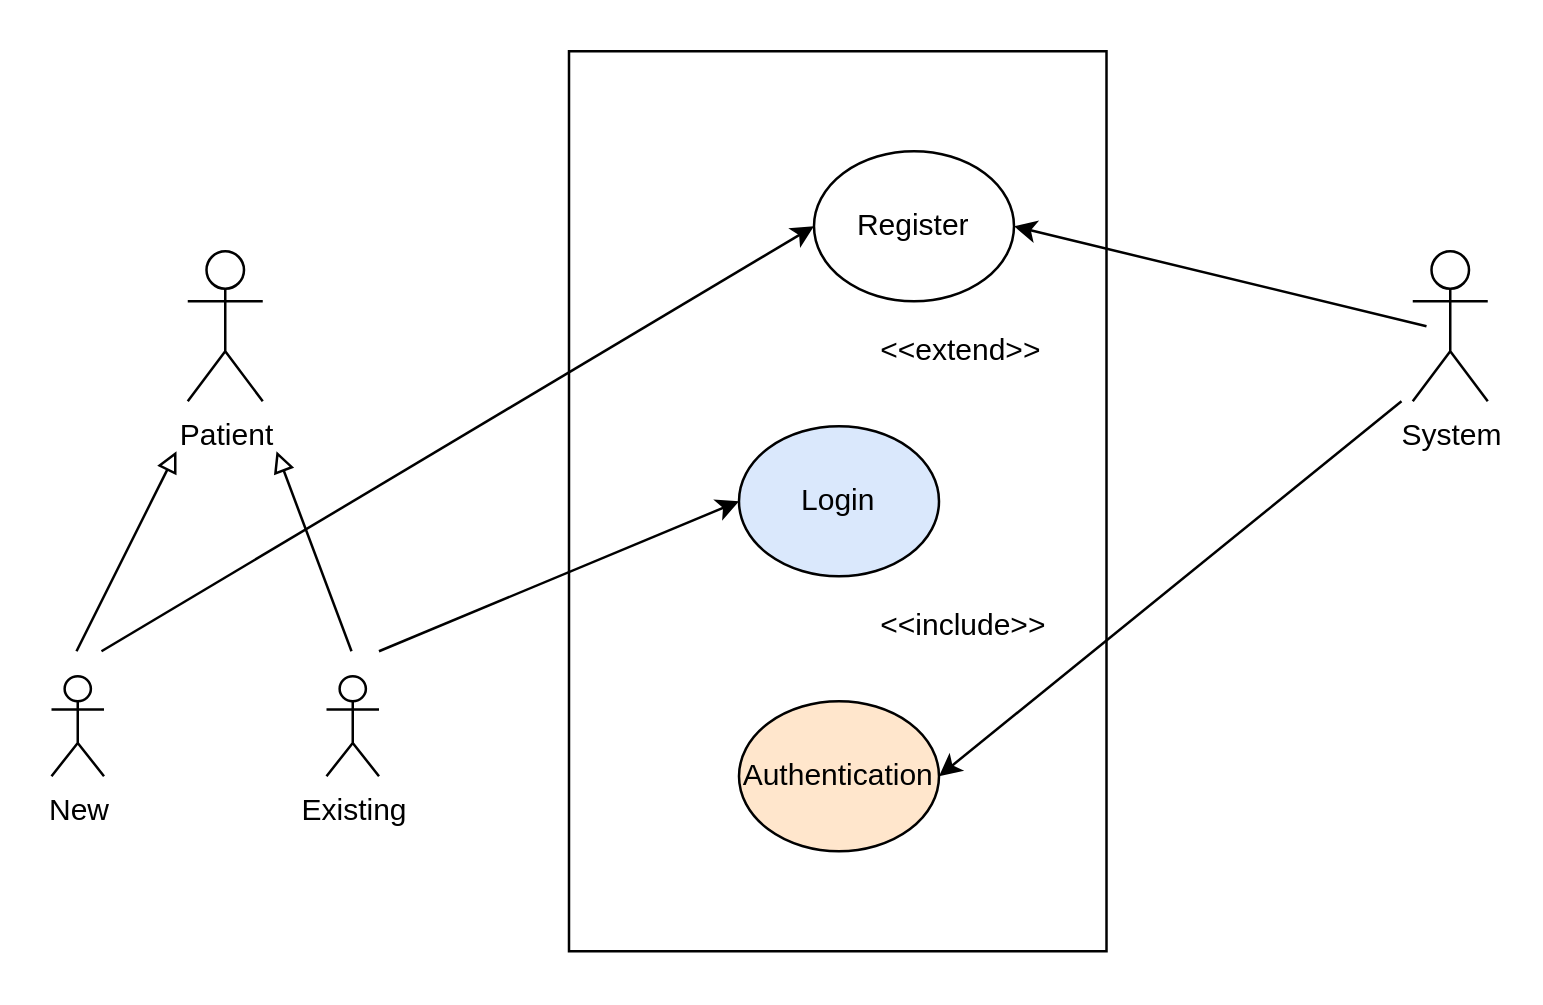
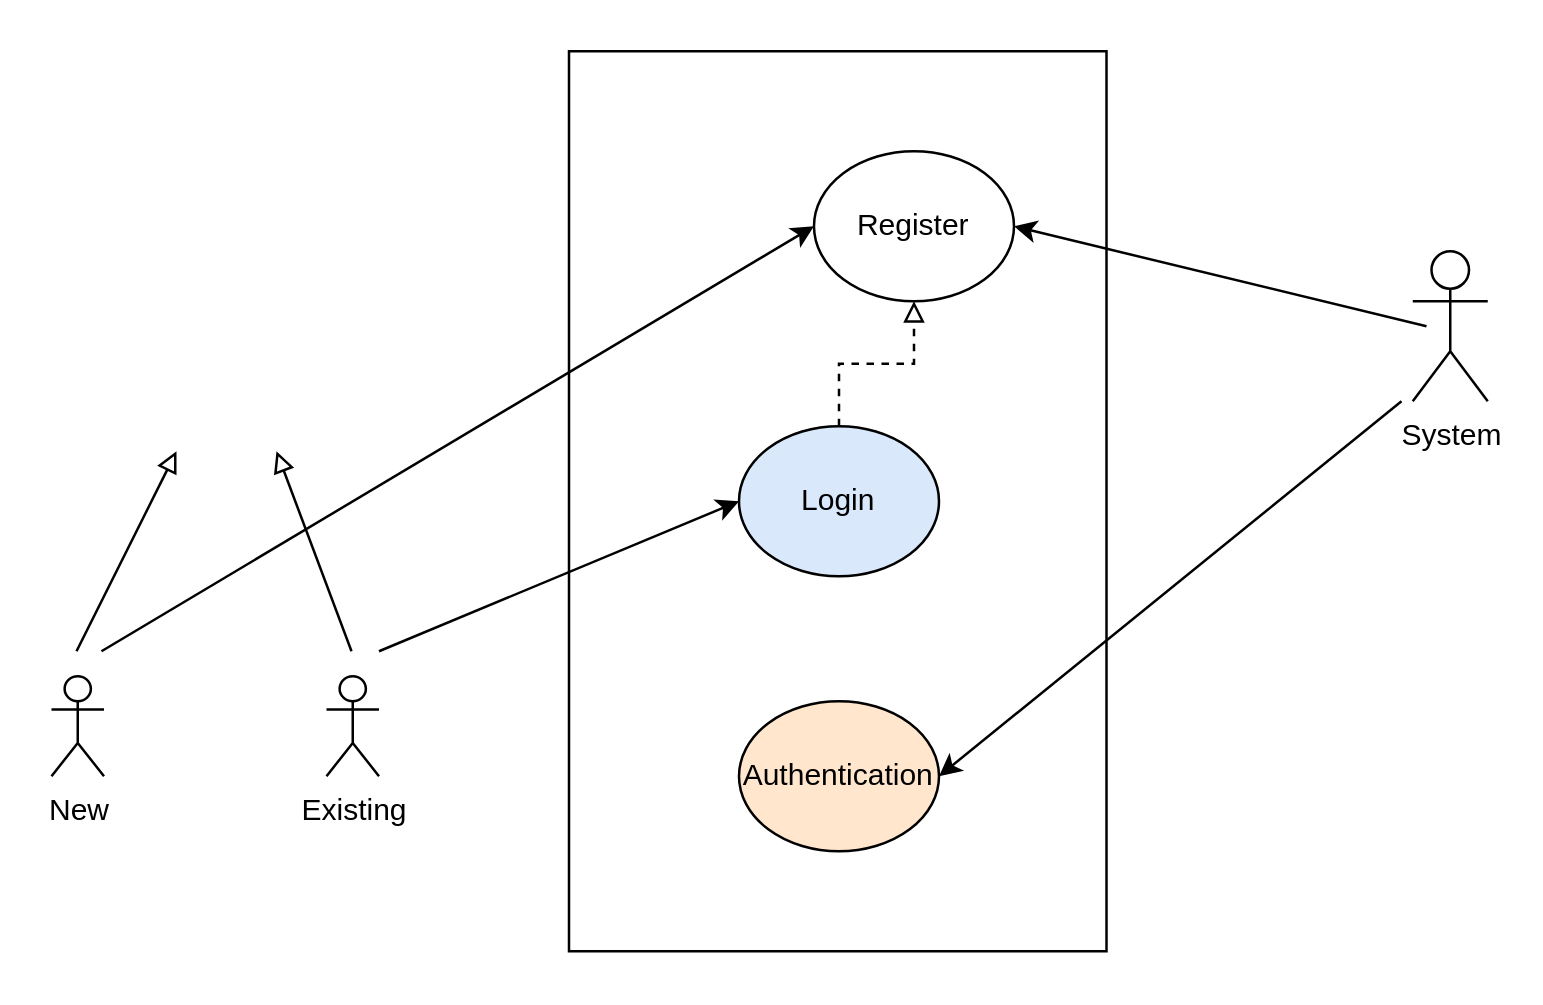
  <mxCell id="0" />
  <mxCell id="1" parent="0" />
- <mxCell id="2" value="Patient" style="shape=umlActor;verticalLabelPosition=bottom;labelBackgroundColor=#ffffff;verticalAlign=top;html=1;" vertex="1" parent="1"><mxGeometry x="74.5" y="100" width="30" height="60" as="geometry" /></mxCell>
  <mxCell id="3" value="New" style="shape=umlActor;verticalLabelPosition=bottom;labelBackgroundColor=#ffffff;verticalAlign=top;html=1;" vertex="1" parent="1"><mxGeometry x="20" y="270" width="21" height="40" as="geometry" /></mxCell>
  <mxCell id="4" value="Existing" style="shape=umlActor;verticalLabelPosition=bottom;labelBackgroundColor=#ffffff;verticalAlign=top;html=1;" vertex="1" parent="1"><mxGeometry x="130" y="270" width="21" height="40" as="geometry" /></mxCell>
  <mxCell id="5" value="System" style="shape=umlActor;verticalLabelPosition=bottom;labelBackgroundColor=#ffffff;verticalAlign=top;html=1;" vertex="1" parent="1"><mxGeometry x="564.5" y="100" width="30" height="60" as="geometry" /></mxCell>
  <mxCell id="6" value="Register" style="ellipse;whiteSpace=wrap;html=1;" vertex="1" parent="1"><mxGeometry x="325" y="60" width="80" height="60" as="geometry" /></mxCell>
+ <mxCell id="7" value="" style="edgeStyle=orthogonalEdgeStyle;rounded=0;orthogonalLoop=1;jettySize=auto;html=1;dashed=1;endArrow=block;endFill=0;" edge="1" parent="1" source="8" target="6"><mxGeometry relative="1" as="geometry" /></mxCell>
  <mxCell id="8" value="Login" style="ellipse;whiteSpace=wrap;html=1;fillColor=#dae8fc;" vertex="1" parent="1"><mxGeometry x="295" y="170" width="80" height="60" as="geometry" /></mxCell>
  <mxCell id="9" value="Authentication" style="ellipse;whiteSpace=wrap;html=1;fillColor=#ffe6cc;" vertex="1" parent="1"><mxGeometry x="295" y="280" width="80" height="60" as="geometry" /></mxCell>
  <mxCell id="10" value="" style="endArrow=classic;html=1;entryX=0;entryY=0.5;entryDx=0;entryDy=0;" edge="1" parent="1" target="6"><mxGeometry width="50" height="50" relative="1" as="geometry"><mxPoint x="40" y="260" as="sourcePoint" /><mxPoint x="180" y="90" as="targetPoint" /></mxGeometry></mxCell>
  <mxCell id="11" value="" style="endArrow=block;html=1;endFill=0;" edge="1" parent="1"><mxGeometry width="50" height="50" relative="1" as="geometry"><mxPoint x="30" y="260" as="sourcePoint" /><mxPoint x="70" y="180" as="targetPoint" /></mxGeometry></mxCell>
  <mxCell id="12" value="" style="endArrow=block;html=1;endFill=0;" edge="1" parent="1"><mxGeometry width="50" height="50" relative="1" as="geometry"><mxPoint x="140" y="260" as="sourcePoint" /><mxPoint x="110" y="180" as="targetPoint" /></mxGeometry></mxCell>
- <mxCell id="13" value="&amp;lt;&amp;lt;extend&amp;gt;&amp;gt;" style="text;html=1;resizable=0;points=[];autosize=1;align=left;verticalAlign=top;spacingTop=-4;" vertex="1" parent="1"><mxGeometry x="350" y="130" width="80" height="20" as="geometry" /></mxCell>
  <mxCell id="14" value="" style="endArrow=classic;html=1;entryX=1;entryY=0.5;entryDx=0;entryDy=0;" edge="1" parent="1" target="6"><mxGeometry width="50" height="50" relative="1" as="geometry"><mxPoint x="570" y="130" as="sourcePoint" /><mxPoint x="564.5" y="125" as="targetPoint" /></mxGeometry></mxCell>
- <mxCell id="15" value="&amp;lt;&amp;lt;include&amp;gt;&amp;gt;" style="text;html=1;resizable=0;points=[];autosize=1;align=left;verticalAlign=top;spacingTop=-4;" vertex="1" parent="1"><mxGeometry x="350" y="240" width="80" height="20" as="geometry" /></mxCell>
  <mxCell id="16" value="" style="rounded=0;whiteSpace=wrap;html=1;fillColor=none;" vertex="1" parent="1"><mxGeometry x="227" y="20" width="215" height="360" as="geometry" /></mxCell>
  <mxCell id="17" value="" style="endArrow=classic;html=1;entryX=0;entryY=0.5;entryDx=0;entryDy=0;" edge="1" parent="1" target="8"><mxGeometry width="50" height="50" relative="1" as="geometry"><mxPoint x="151" y="260" as="sourcePoint" /><mxPoint x="201" y="210" as="targetPoint" /></mxGeometry></mxCell>
  <mxCell id="18" value="" style="endArrow=classic;html=1;entryX=1;entryY=0.5;entryDx=0;entryDy=0;" edge="1" parent="1" target="9"><mxGeometry width="50" height="50" relative="1" as="geometry"><mxPoint x="560" y="160" as="sourcePoint" /><mxPoint x="399.5" y="215" as="targetPoint" /></mxGeometry></mxCell>
